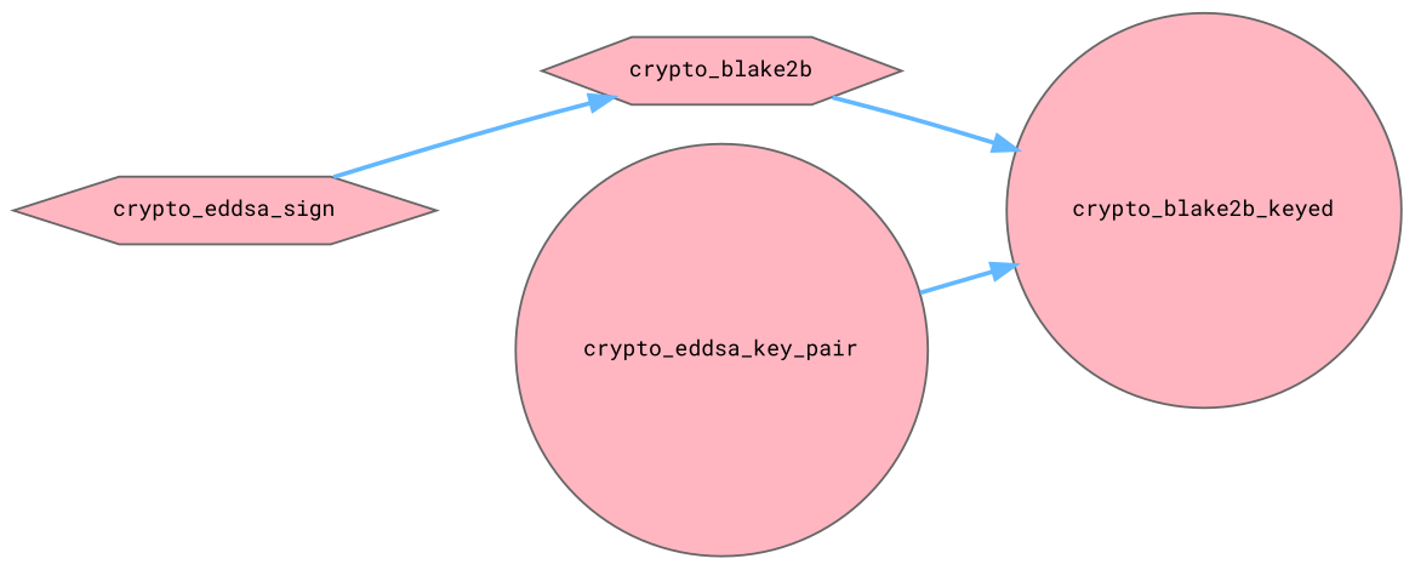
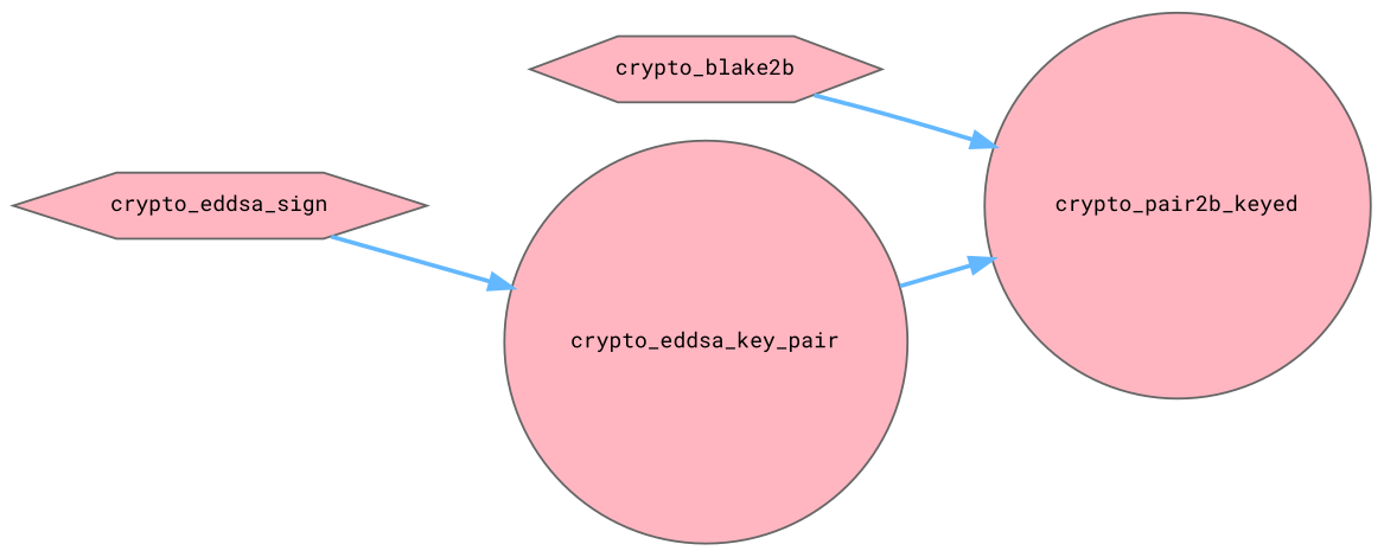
  digraph {
    fontname="Roboto Mono"
    rankdir=RL
    node [color=grey40 fillcolor=lightpink fontname="Roboto Mono" fontsize=10 shape=circle style=filled]
    edge [color=steelblue1 dir=back fontname="Roboto Mono" fontsize=10 labelfontname=Helvetica labelfontsize=10 style=bold]
-   n1 [color=gray40 fontcolor=black height=0.2 label=crypto_blake2b_keyed width=0.4]
+   n1 [color=gray40 fontcolor=black height=0.2 label=crypto_pair2b_keyed width=0.4]
    n2 [height=0.2 label=crypto_blake2b shape=hexagon width=0.4]
    n3 [height=0.2 label=crypto_eddsa_key_pair width=0.4]
    n4 [height=0.2 label=crypto_eddsa_sign shape=hexagon width=0.4]
    n1 -> n2
    n1 -> n3
-   n2 -> n4
+   n3 -> n4
  }
